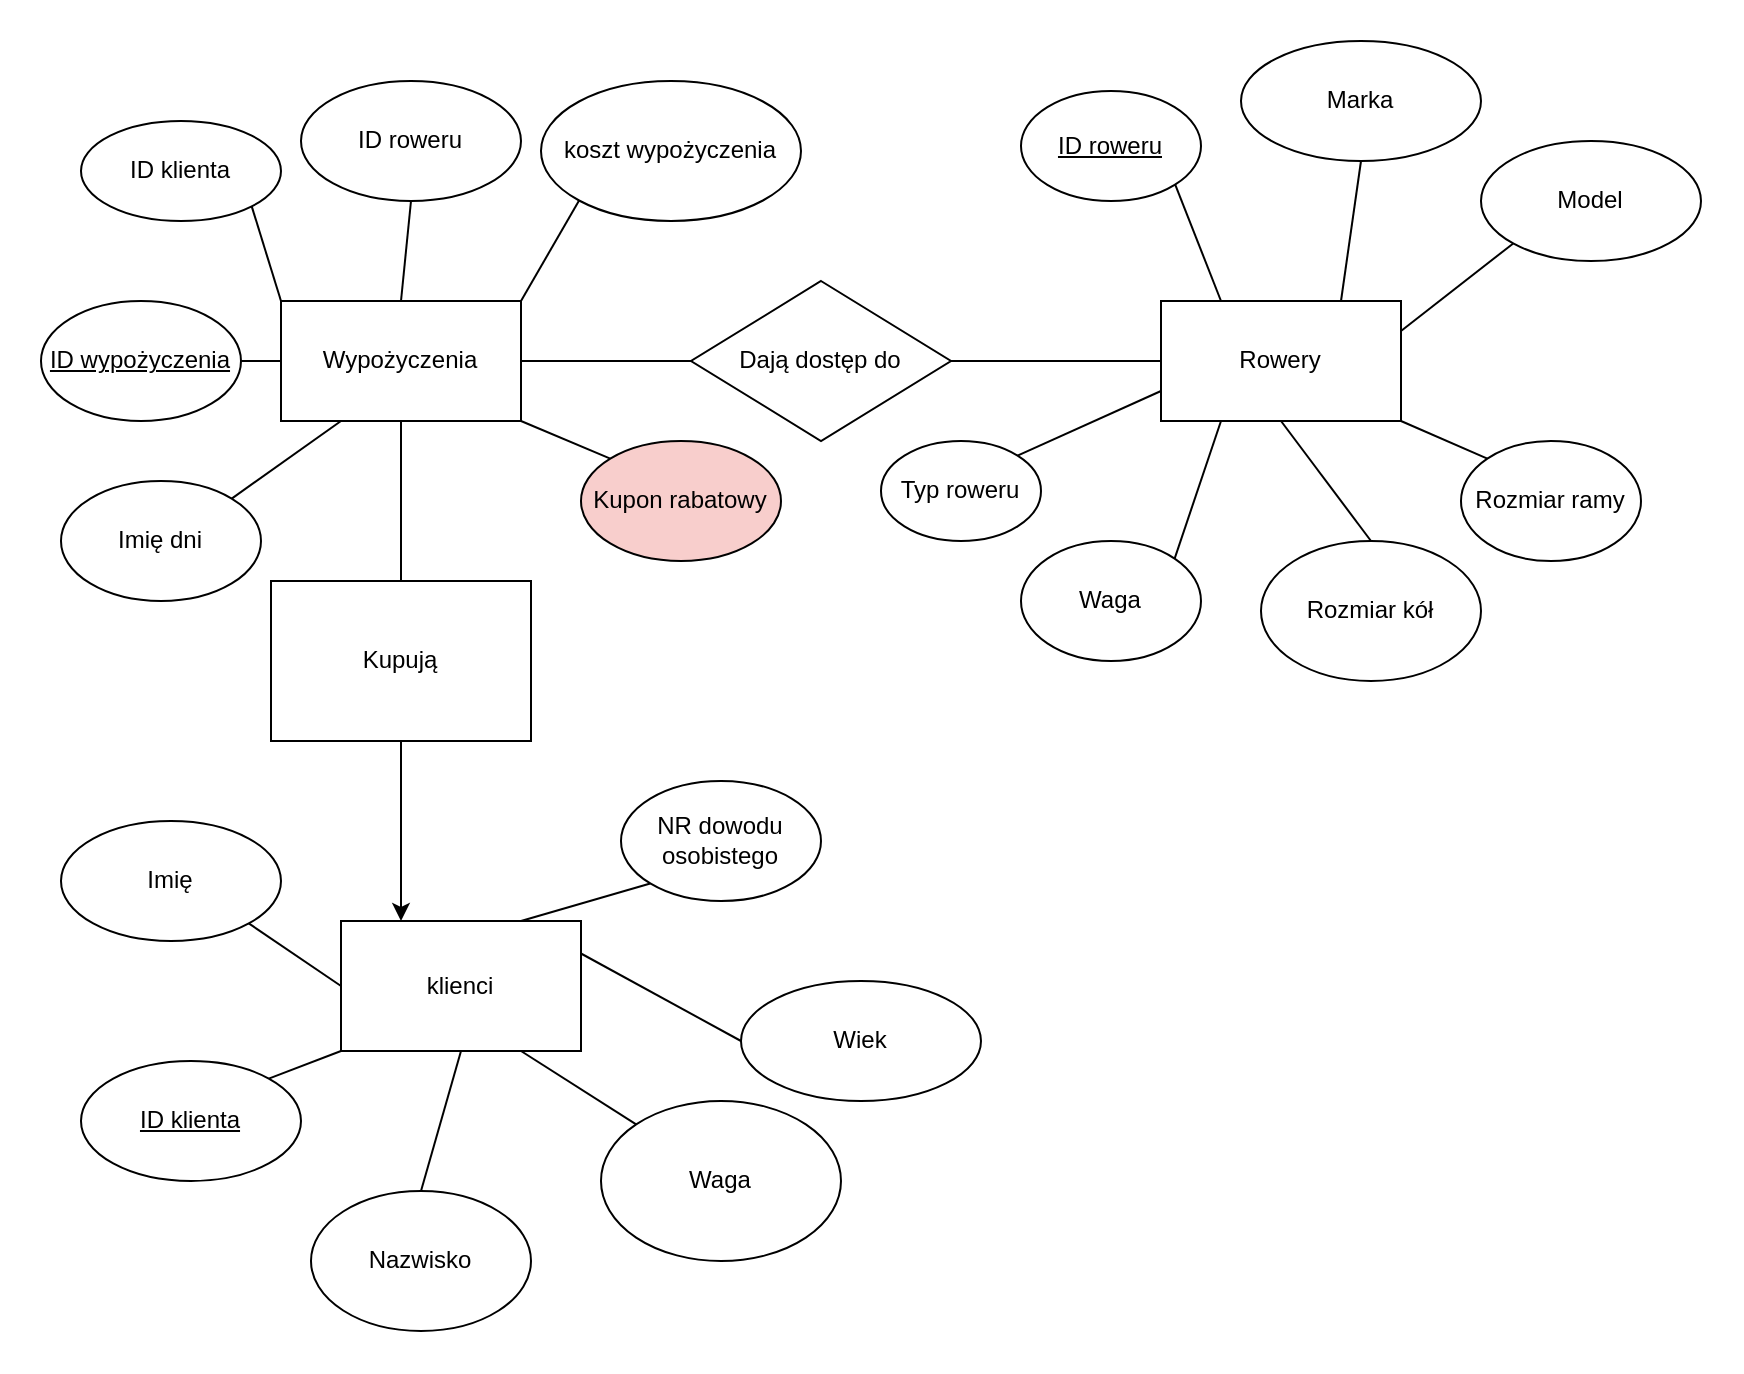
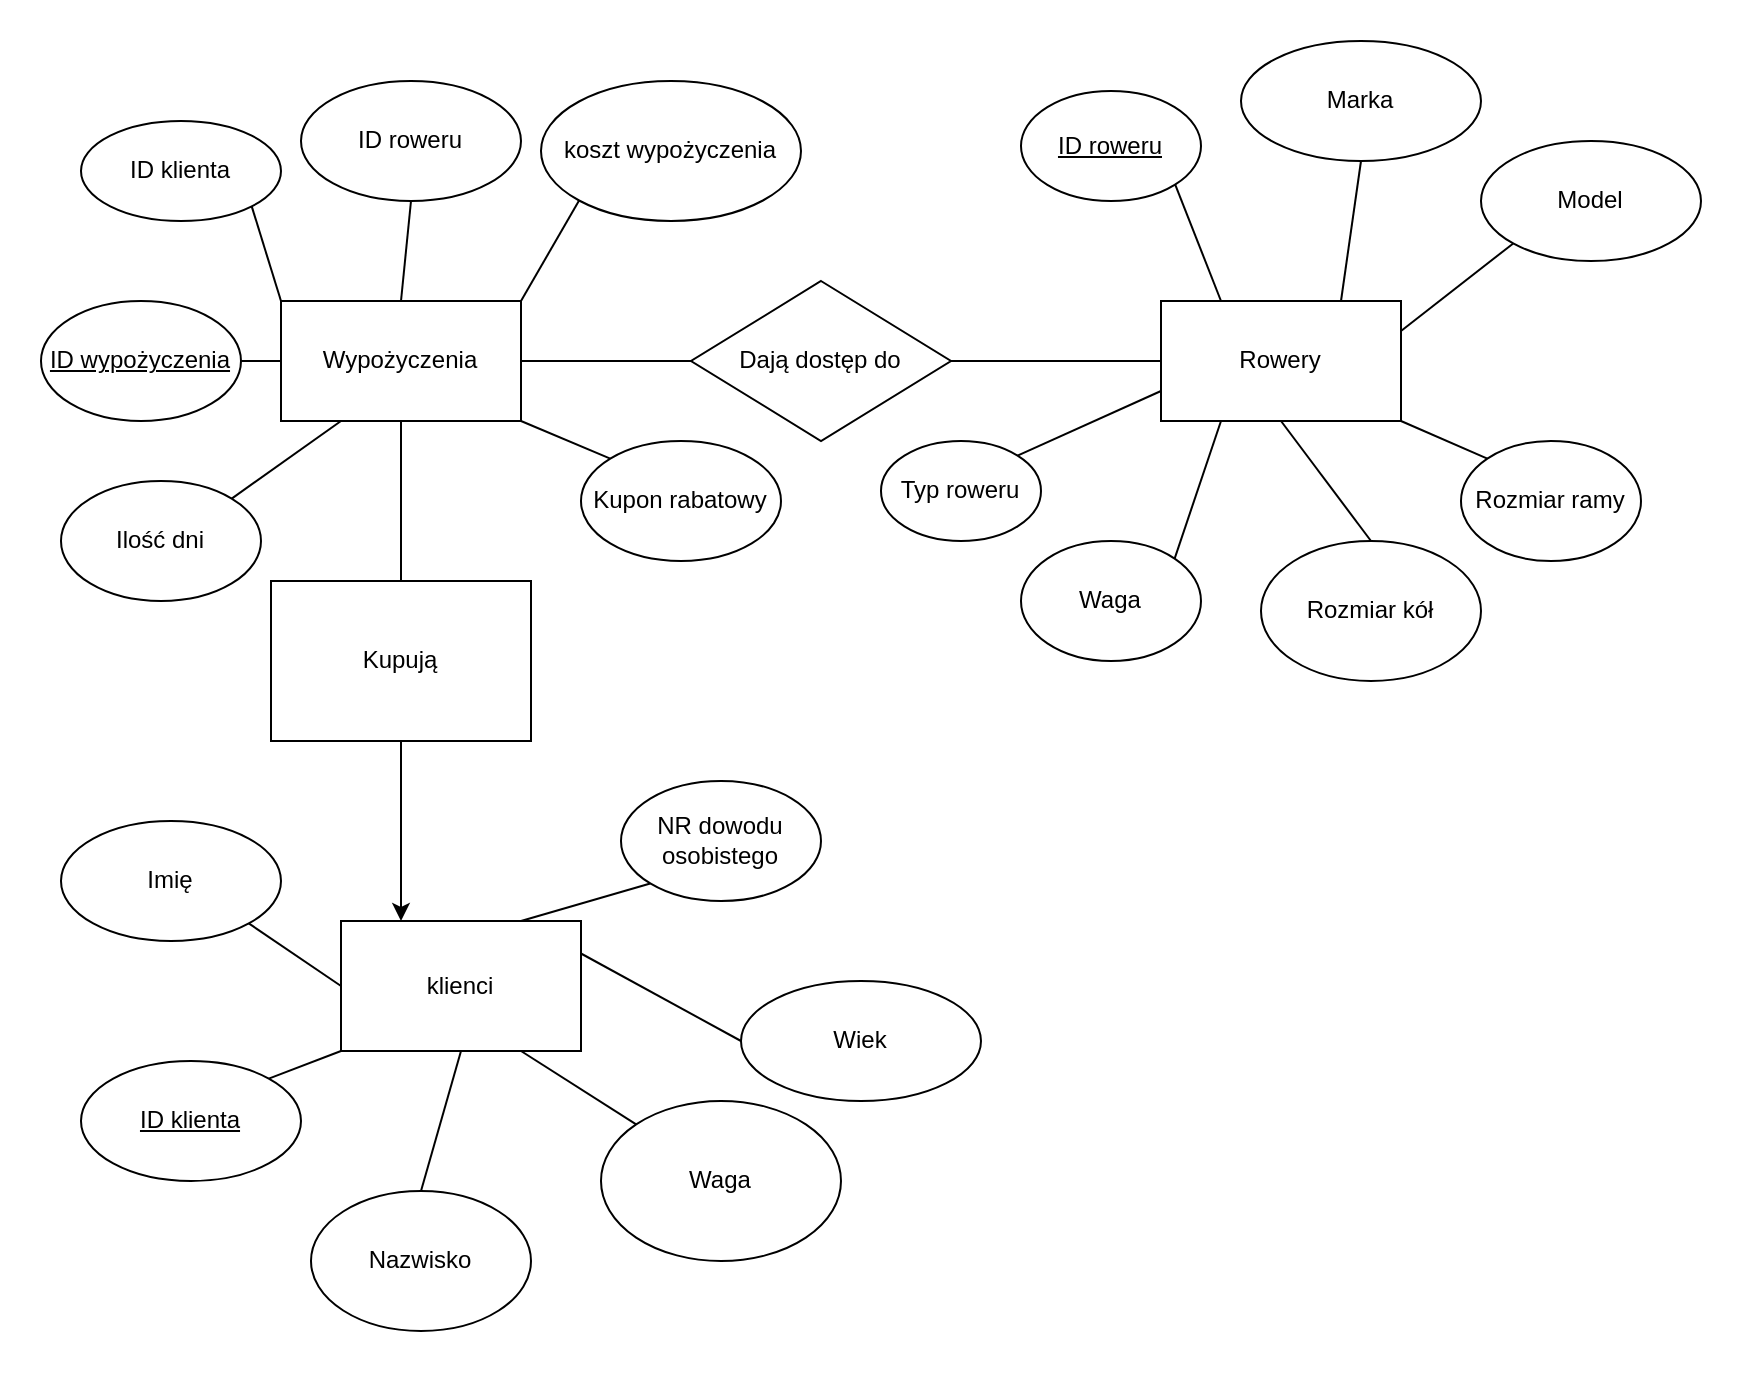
  <mxCell id="0" />
  <mxCell id="1" parent="0" />
  <mxCell id="2" value="klienci" style="rounded=0;whiteSpace=wrap;html=1;" vertex="1" parent="1"><mxGeometry x="170" y="460" width="120" height="65" as="geometry" /></mxCell>
  <mxCell id="3" value="ID klienta" style="ellipse;whiteSpace=wrap;html=1;fontStyle=4" vertex="1" parent="1"><mxGeometry x="40" y="530" width="110" height="60" as="geometry" /></mxCell>
  <mxCell id="4" value="Waga" style="ellipse;whiteSpace=wrap;html=1;" vertex="1" parent="1"><mxGeometry x="300" y="550" width="120" height="80" as="geometry" /></mxCell>
  <mxCell id="5" value="Wiek" style="ellipse;whiteSpace=wrap;html=1;" vertex="1" parent="1"><mxGeometry x="370" y="490" width="120" height="60" as="geometry" /></mxCell>
  <mxCell id="6" value="Nazwisko" style="ellipse;whiteSpace=wrap;html=1;" vertex="1" parent="1"><mxGeometry x="155" y="595" width="110" height="70" as="geometry" /></mxCell>
  <mxCell id="7" value="Imię" style="ellipse;whiteSpace=wrap;html=1;" vertex="1" parent="1"><mxGeometry x="30" y="410" width="110" height="60" as="geometry" /></mxCell>
  <mxCell id="8" value="NR dowodu osobistego" style="ellipse;whiteSpace=wrap;html=1;" vertex="1" parent="1"><mxGeometry x="310" y="390" width="100" height="60" as="geometry" /></mxCell>
  <mxCell id="9" value="Wypożyczenia&lt;br&gt;" style="rounded=0;whiteSpace=wrap;html=1;" vertex="1" parent="1"><mxGeometry x="140" y="150" width="120" height="60" as="geometry" /></mxCell>
- <mxCell id="10" value="Imię dni" style="ellipse;whiteSpace=wrap;html=1;" vertex="1" parent="1"><mxGeometry x="30" y="240" width="100" height="60" as="geometry" /></mxCell>
+ <mxCell id="10" value="Ilość dni" style="ellipse;whiteSpace=wrap;html=1;" vertex="1" parent="1"><mxGeometry x="30" y="240" width="100" height="60" as="geometry" /></mxCell>
  <mxCell id="11" value="ID roweru" style="ellipse;whiteSpace=wrap;html=1;" vertex="1" parent="1"><mxGeometry x="150" y="40" width="110" height="60" as="geometry" /></mxCell>
  <mxCell id="12" value="ID klienta" style="ellipse;whiteSpace=wrap;html=1;" vertex="1" parent="1"><mxGeometry x="40" y="60" width="100" height="50" as="geometry" /></mxCell>
  <mxCell id="13" value="ID wypożyczenia" style="ellipse;whiteSpace=wrap;html=1;fontStyle=4" vertex="1" parent="1"><mxGeometry y="150" width="100" height="60" as="geometry" x="20" /></mxCell>
  <mxCell id="14" value="" style="endArrow=none;html=1;rounded=0;entryX=0.75;entryY=1;entryDx=0;entryDy=0;exitX=0;exitY=0;exitDx=0;exitDy=0;" edge="1" parent="1" source="4" target="2"><mxGeometry width="50" height="50" relative="1" as="geometry"><mxPoint x="400" y="610" as="sourcePoint" /><mxPoint x="450" y="560" as="targetPoint" /></mxGeometry></mxCell>
  <mxCell id="15" value="" style="endArrow=none;html=1;rounded=0;entryX=0.5;entryY=1;entryDx=0;entryDy=0;exitX=0.5;exitY=0;exitDx=0;exitDy=0;" edge="1" parent="1" source="6" target="2"><mxGeometry width="50" height="50" relative="1" as="geometry"><mxPoint x="400" y="610" as="sourcePoint" /><mxPoint x="450" y="560" as="targetPoint" /></mxGeometry></mxCell>
  <mxCell id="16" value="" style="endArrow=none;html=1;rounded=0;entryX=0;entryY=1;entryDx=0;entryDy=0;exitX=1;exitY=0;exitDx=0;exitDy=0;" edge="1" parent="1" source="3" target="2"><mxGeometry width="50" height="50" relative="1" as="geometry"><mxPoint x="400" y="610" as="sourcePoint" /><mxPoint x="450" y="560" as="targetPoint" /></mxGeometry></mxCell>
  <mxCell id="17" value="" style="endArrow=none;html=1;rounded=0;entryX=1;entryY=1;entryDx=0;entryDy=0;exitX=0;exitY=0.5;exitDx=0;exitDy=0;" edge="1" parent="1" source="2" target="7"><mxGeometry width="50" height="50" relative="1" as="geometry"><mxPoint x="400" y="610" as="sourcePoint" /><mxPoint x="450" y="560" as="targetPoint" /></mxGeometry></mxCell>
  <mxCell id="18" value="" style="endArrow=none;html=1;rounded=0;entryX=0;entryY=1;entryDx=0;entryDy=0;exitX=0.75;exitY=0;exitDx=0;exitDy=0;" edge="1" parent="1" source="2" target="8"><mxGeometry width="50" height="50" relative="1" as="geometry"><mxPoint x="400" y="610" as="sourcePoint" /><mxPoint x="450" y="560" as="targetPoint" /></mxGeometry></mxCell>
  <mxCell id="19" value="" style="endArrow=none;html=1;rounded=0;entryX=1;entryY=0.25;entryDx=0;entryDy=0;exitX=0;exitY=0.5;exitDx=0;exitDy=0;" edge="1" parent="1" source="5" target="2"><mxGeometry width="50" height="50" relative="1" as="geometry"><mxPoint x="400" y="610" as="sourcePoint" /><mxPoint x="450" y="560" as="targetPoint" /></mxGeometry></mxCell>
- <mxCell id="20" value="Kupon rabatowy" style="ellipse;whiteSpace=wrap;html=1;fillColor=#f8cecc;" vertex="1" parent="1"><mxGeometry x="290" y="220" width="100" height="60" as="geometry" /></mxCell>
+ <mxCell id="20" value="Kupon rabatowy" style="ellipse;whiteSpace=wrap;html=1;" vertex="1" parent="1"><mxGeometry x="290" y="220" width="100" height="60" as="geometry" /></mxCell>
  <mxCell id="21" value="koszt wypożyczenia" style="ellipse;whiteSpace=wrap;html=1;" vertex="1" parent="1"><mxGeometry x="270" y="40" width="130" height="70" as="geometry" /></mxCell>
  <mxCell id="22" value="" style="endArrow=none;html=1;rounded=0;entryX=1;entryY=1;entryDx=0;entryDy=0;exitX=0;exitY=0;exitDx=0;exitDy=0;" edge="1" parent="1" source="20" target="9"><mxGeometry width="50" height="50" relative="1" as="geometry"><mxPoint x="410" y="360" as="sourcePoint" /><mxPoint x="460" y="310" as="targetPoint" /></mxGeometry></mxCell>
  <mxCell id="23" value="" style="endArrow=none;html=1;rounded=0;entryX=0.25;entryY=1;entryDx=0;entryDy=0;exitX=1;exitY=0;exitDx=0;exitDy=0;" edge="1" parent="1" source="10" target="9"><mxGeometry width="50" height="50" relative="1" as="geometry"><mxPoint x="410" y="360" as="sourcePoint" /><mxPoint x="460" y="310" as="targetPoint" /></mxGeometry></mxCell>
  <mxCell id="24" value="" style="endArrow=none;html=1;rounded=0;entryX=1;entryY=0.5;entryDx=0;entryDy=0;exitX=0;exitY=0.5;exitDx=0;exitDy=0;" edge="1" parent="1" source="9" target="13"><mxGeometry width="50" height="50" relative="1" as="geometry"><mxPoint x="410" y="360" as="sourcePoint" /><mxPoint x="460" y="310" as="targetPoint" /></mxGeometry></mxCell>
  <mxCell id="25" value="" style="endArrow=none;html=1;rounded=0;entryX=1;entryY=1;entryDx=0;entryDy=0;exitX=0;exitY=0;exitDx=0;exitDy=0;" edge="1" parent="1" source="9" target="12"><mxGeometry width="50" height="50" relative="1" as="geometry"><mxPoint x="410" y="360" as="sourcePoint" /><mxPoint x="460" y="310" as="targetPoint" /></mxGeometry></mxCell>
  <mxCell id="26" value="" style="endArrow=none;html=1;rounded=0;entryX=0.5;entryY=1;entryDx=0;entryDy=0;exitX=0.5;exitY=0;exitDx=0;exitDy=0;" edge="1" parent="1" source="9" target="11"><mxGeometry width="50" height="50" relative="1" as="geometry"><mxPoint x="410" y="360" as="sourcePoint" /><mxPoint x="460" y="310" as="targetPoint" /></mxGeometry></mxCell>
  <mxCell id="27" value="" style="endArrow=none;html=1;rounded=0;entryX=0;entryY=1;entryDx=0;entryDy=0;exitX=1;exitY=0;exitDx=0;exitDy=0;" edge="1" parent="1" source="9" target="21"><mxGeometry width="50" height="50" relative="1" as="geometry"><mxPoint x="410" y="360" as="sourcePoint" /><mxPoint x="460" y="300" as="targetPoint" /></mxGeometry></mxCell>
  <mxCell id="28" value="Rowery" style="rounded=0;whiteSpace=wrap;html=1;" vertex="1" parent="1"><mxGeometry x="580" y="150" width="120" height="60" as="geometry" /></mxCell>
  <mxCell id="29" value="Rozmiar ramy" style="ellipse;whiteSpace=wrap;html=1;" vertex="1" parent="1"><mxGeometry x="730" y="220" width="90" height="60" as="geometry" /></mxCell>
  <mxCell id="30" value="Model" style="ellipse;whiteSpace=wrap;html=1;" vertex="1" parent="1"><mxGeometry x="740" y="70" width="110" height="60" as="geometry" /></mxCell>
  <mxCell id="31" value="Marka" style="ellipse;whiteSpace=wrap;html=1;" vertex="1" parent="1"><mxGeometry x="620" y="20" width="120" height="60" as="geometry" /></mxCell>
  <mxCell id="32" value="ID roweru" style="ellipse;whiteSpace=wrap;html=1;fontStyle=4" vertex="1" parent="1"><mxGeometry x="510" y="45" width="90" height="55" as="geometry" /></mxCell>
  <mxCell id="33" value="Waga" style="ellipse;whiteSpace=wrap;html=1;" vertex="1" parent="1"><mxGeometry x="510" y="270" width="90" height="60" as="geometry" /></mxCell>
  <mxCell id="34" value="Rozmiar kół" style="ellipse;whiteSpace=wrap;html=1;" vertex="1" parent="1"><mxGeometry x="630" y="270" width="110" height="70" as="geometry" /></mxCell>
  <mxCell id="35" value="Typ roweru" style="ellipse;whiteSpace=wrap;html=1;" vertex="1" parent="1"><mxGeometry x="440" y="220" width="80" height="50" as="geometry" /></mxCell>
  <mxCell id="36" value="" style="endArrow=none;html=1;rounded=0;entryX=0;entryY=0.75;entryDx=0;entryDy=0;exitX=1;exitY=0;exitDx=0;exitDy=0;" edge="1" parent="1" source="35" target="28"><mxGeometry width="50" height="50" relative="1" as="geometry"><mxPoint x="380" y="380" as="sourcePoint" /><mxPoint x="430" y="330" as="targetPoint" /></mxGeometry></mxCell>
  <mxCell id="37" value="" style="endArrow=none;html=1;rounded=0;entryX=0.25;entryY=1;entryDx=0;entryDy=0;exitX=1;exitY=0;exitDx=0;exitDy=0;" edge="1" parent="1" source="33" target="28"><mxGeometry width="50" height="50" relative="1" as="geometry"><mxPoint x="380" y="380" as="sourcePoint" /><mxPoint x="430" y="330" as="targetPoint" /></mxGeometry></mxCell>
  <mxCell id="38" value="" style="endArrow=none;html=1;rounded=0;entryX=0.5;entryY=0;entryDx=0;entryDy=0;exitX=0.5;exitY=1;exitDx=0;exitDy=0;" edge="1" parent="1" source="28" target="34"><mxGeometry width="50" height="50" relative="1" as="geometry"><mxPoint x="380" y="380" as="sourcePoint" /><mxPoint x="430" y="330" as="targetPoint" /></mxGeometry></mxCell>
  <mxCell id="39" value="" style="endArrow=none;html=1;rounded=0;entryX=0;entryY=0;entryDx=0;entryDy=0;exitX=1;exitY=1;exitDx=0;exitDy=0;" edge="1" parent="1" source="28" target="29"><mxGeometry width="50" height="50" relative="1" as="geometry"><mxPoint x="380" y="380" as="sourcePoint" /><mxPoint x="430" y="330" as="targetPoint" /></mxGeometry></mxCell>
  <mxCell id="40" value="" style="endArrow=none;html=1;rounded=0;entryX=0;entryY=1;entryDx=0;entryDy=0;exitX=1;exitY=0.25;exitDx=0;exitDy=0;" edge="1" parent="1" source="28" target="30"><mxGeometry width="50" height="50" relative="1" as="geometry"><mxPoint x="380" y="380" as="sourcePoint" /><mxPoint x="430" y="330" as="targetPoint" /></mxGeometry></mxCell>
  <mxCell id="41" value="" style="endArrow=none;html=1;rounded=0;entryX=0.5;entryY=1;entryDx=0;entryDy=0;exitX=0.75;exitY=0;exitDx=0;exitDy=0;" edge="1" parent="1" source="28" target="31"><mxGeometry width="50" height="50" relative="1" as="geometry"><mxPoint x="380" y="380" as="sourcePoint" /><mxPoint x="430" y="330" as="targetPoint" /></mxGeometry></mxCell>
  <mxCell id="42" value="" style="endArrow=none;html=1;rounded=0;entryX=1;entryY=1;entryDx=0;entryDy=0;exitX=0.25;exitY=0;exitDx=0;exitDy=0;" edge="1" parent="1" source="28" target="32"><mxGeometry width="50" height="50" relative="1" as="geometry"><mxPoint x="380" y="380" as="sourcePoint" /><mxPoint x="430" y="330" as="targetPoint" /></mxGeometry></mxCell>
  <mxCell id="43" value="Kupują" style="whiteSpace=wrap;html=1;rounded=0;" vertex="1" parent="1"><mxGeometry x="135" y="290" width="130" height="80" as="geometry" /></mxCell>
  <mxCell id="44" value="Dają dostęp do" style="rhombus;whiteSpace=wrap;html=1;" vertex="1" parent="1"><mxGeometry x="345" y="140" width="130" height="80" as="geometry" /></mxCell>
  <mxCell id="45" value="" style="endArrow=classic;html=1;rounded=0;entryX=0.25;entryY=0;entryDx=0;entryDy=0;exitX=0.5;exitY=1;exitDx=0;exitDy=0;" edge="1" parent="1" source="43" target="2"><mxGeometry width="50" height="50" relative="1" as="geometry"><mxPoint x="380" y="380" as="sourcePoint" /><mxPoint x="430" y="330" as="targetPoint" /></mxGeometry></mxCell>
  <mxCell id="46" value="" style="endArrow=none;html=1;rounded=0;entryX=0.5;entryY=1;entryDx=0;entryDy=0;exitX=0.5;exitY=0;exitDx=0;exitDy=0;" edge="1" parent="1" source="43" target="9"><mxGeometry width="50" height="50" relative="1" as="geometry"><mxPoint x="380" y="380" as="sourcePoint" /><mxPoint x="430" y="330" as="targetPoint" /></mxGeometry></mxCell>
  <mxCell id="47" value="" style="endArrow=none;html=1;rounded=0;entryX=0;entryY=0.5;entryDx=0;entryDy=0;exitX=1;exitY=0.5;exitDx=0;exitDy=0;" edge="1" parent="1" source="44" target="28"><mxGeometry width="50" height="50" relative="1" as="geometry"><mxPoint x="380" y="380" as="sourcePoint" /><mxPoint x="430" y="330" as="targetPoint" /></mxGeometry></mxCell>
  <mxCell id="48" value="" style="endArrow=none;html=1;rounded=0;entryX=1;entryY=0.5;entryDx=0;entryDy=0;exitX=0;exitY=0.5;exitDx=0;exitDy=0;" edge="1" parent="1" source="44" target="9"><mxGeometry width="50" height="50" relative="1" as="geometry"><mxPoint x="380" y="380" as="sourcePoint" /><mxPoint x="430" y="330" as="targetPoint" /></mxGeometry></mxCell>
